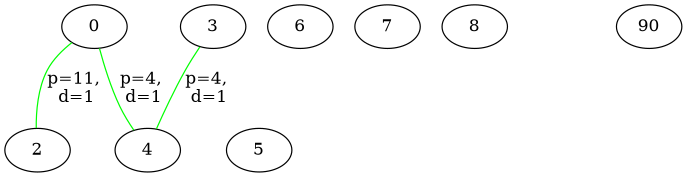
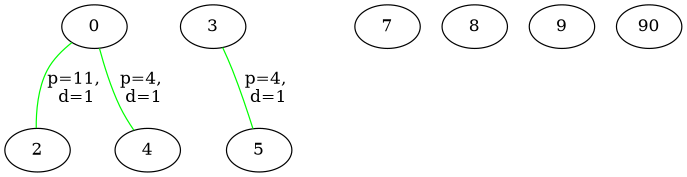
  graph {
    edge [color=green]
    n1 [label=0]
    n2 [label=2]
    n3 [label=4]
    n4 [label=3]
    n5 [label=5]
-   n6 [label=6]
    n7 [label=7]
    n8 [label=8]
+   n9 [label=9]
    n10 [label=90]
    n1 -- n2 [label="p=11,\n d=1"]
    n1 -- n3 [label="p=4,\n d=1"]
-   n4 -- n3 [label="p=4,\n d=1"]
+   n4 -- n5 [label="p=4,\n d=1"]
  }
